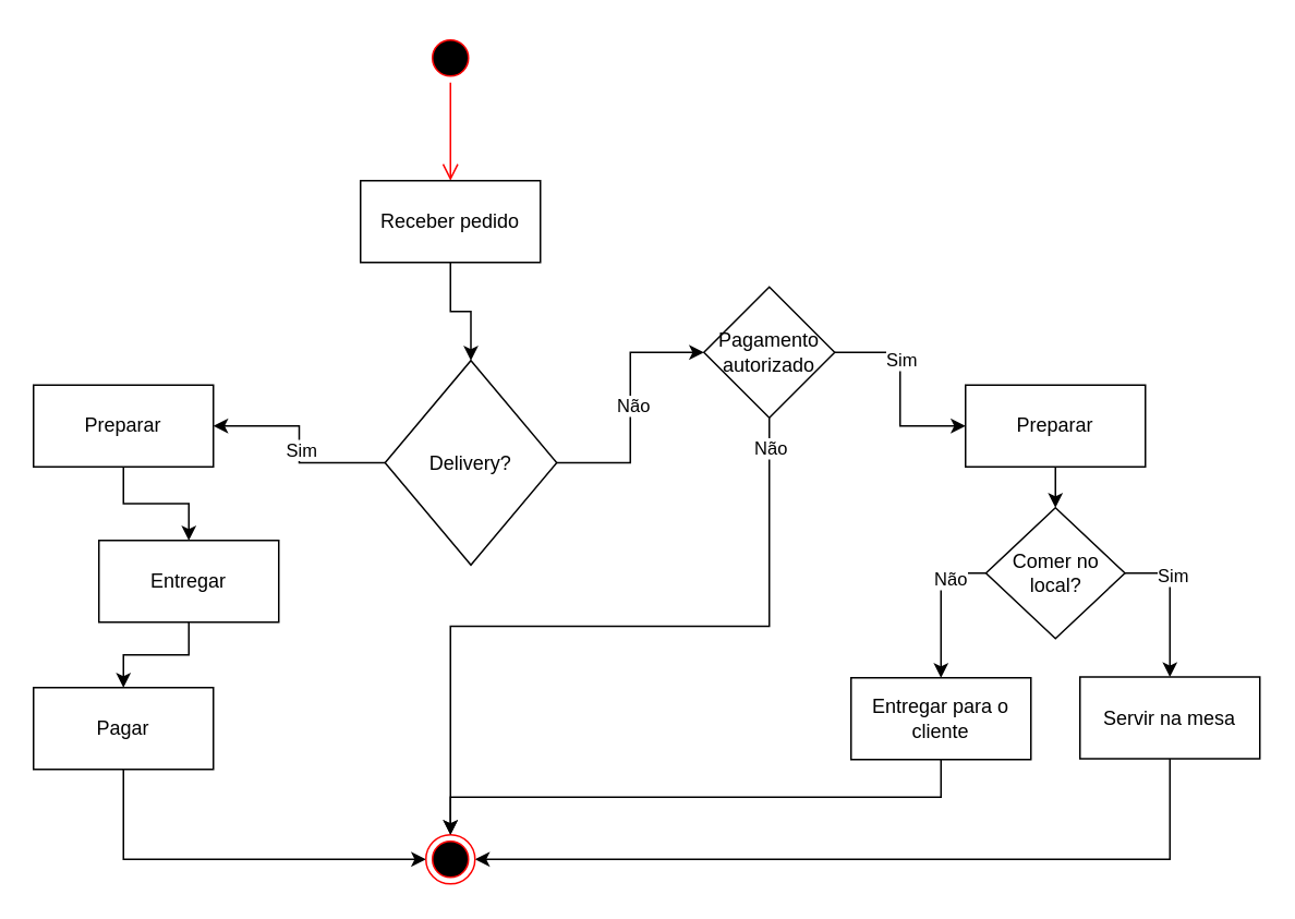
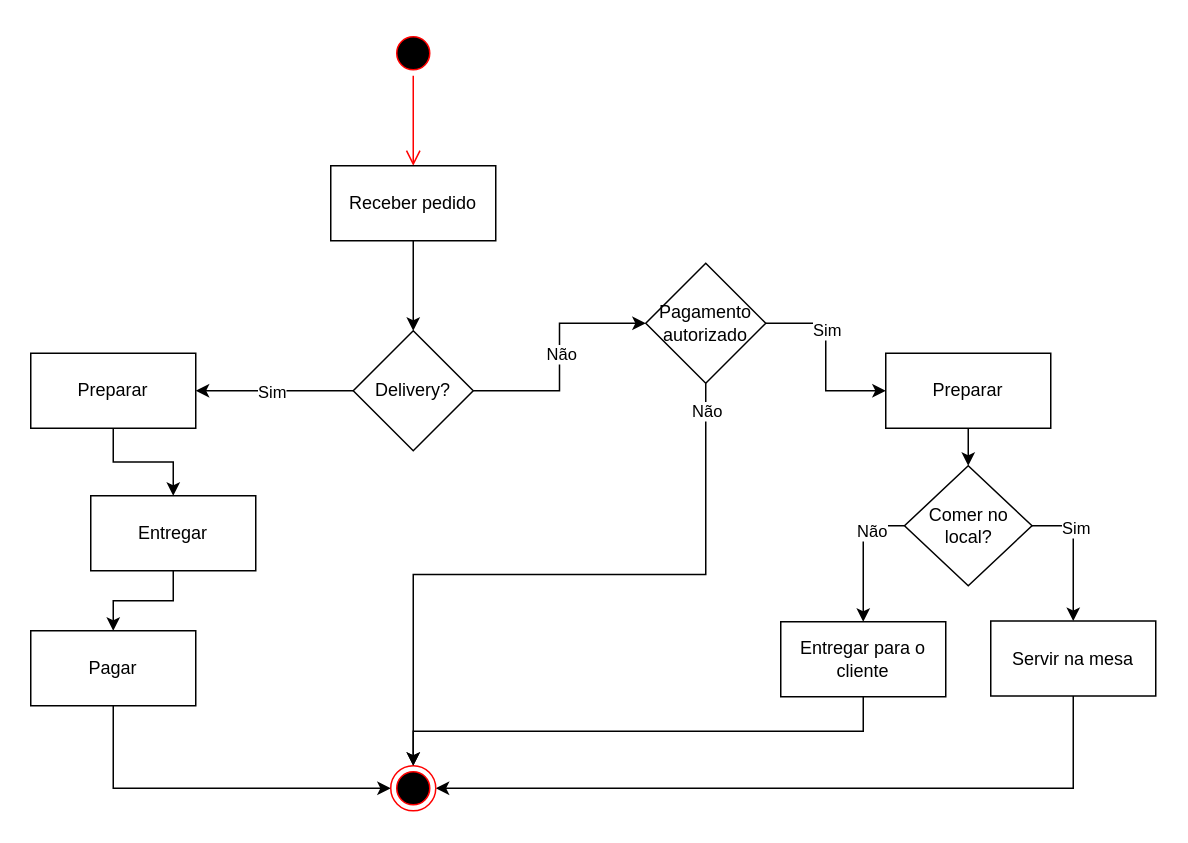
  <mxCell id="0" />
  <mxCell id="1" parent="0" />
  <mxCell id="2" value="" style="ellipse;html=1;shape=startState;fillColor=#000000;strokeColor=#ff0000;" parent="1" vertex="1"><mxGeometry x="260" y="20" width="30" height="30" as="geometry" /></mxCell>
  <mxCell id="3" value="" style="edgeStyle=orthogonalEdgeStyle;html=1;verticalAlign=bottom;endArrow=open;endSize=8;strokeColor=#ff0000;rounded=0;" parent="1" source="2" edge="1"><mxGeometry relative="1" as="geometry"><mxPoint x="275" y="110" as="targetPoint" /></mxGeometry></mxCell>
  <mxCell id="4" style="edgeStyle=orthogonalEdgeStyle;rounded=0;orthogonalLoop=1;jettySize=auto;html=1;exitX=0.5;exitY=1;exitDx=0;exitDy=0;entryX=0.5;entryY=0;entryDx=0;entryDy=0;" parent="1" source="5" target="10" edge="1"><mxGeometry relative="1" as="geometry" /></mxCell>
  <mxCell id="5" value="Receber pedido" style="html=1;whiteSpace=wrap;" parent="1" vertex="1"><mxGeometry x="220" y="110" width="110" height="50" as="geometry" /></mxCell>
  <mxCell id="6" style="edgeStyle=orthogonalEdgeStyle;rounded=0;orthogonalLoop=1;jettySize=auto;html=1;exitX=1;exitY=0.5;exitDx=0;exitDy=0;entryX=0;entryY=0.5;entryDx=0;entryDy=0;" parent="1" source="10" edge="1" target="33"><mxGeometry relative="1" as="geometry"><mxPoint x="440" y="260" as="targetPoint" /></mxGeometry></mxCell>
  <mxCell id="7" value="Não" style="edgeLabel;html=1;align=center;verticalAlign=middle;resizable=0;points=[];" parent="6" vertex="1" connectable="0"><mxGeometry x="0.009" y="-1" relative="1" as="geometry"><mxPoint y="-1" as="offset" /></mxGeometry></mxCell>
  <mxCell id="8" style="edgeStyle=orthogonalEdgeStyle;rounded=0;orthogonalLoop=1;jettySize=auto;html=1;exitX=0;exitY=0.5;exitDx=0;exitDy=0;entryX=1;entryY=0.5;entryDx=0;entryDy=0;" parent="1" source="10" target="12" edge="1"><mxGeometry relative="1" as="geometry" /></mxCell>
  <mxCell id="9" value="Sim" style="edgeLabel;html=1;align=center;verticalAlign=middle;resizable=0;points=[];" parent="8" vertex="1" connectable="0"><mxGeometry x="0.009" y="-3" relative="1" as="geometry"><mxPoint x="-2" y="3" as="offset" /></mxGeometry></mxCell>
- <mxCell id="10" value="Delivery?" style="rhombus;whiteSpace=wrap;html=1;" parent="1" vertex="1"><mxGeometry x="235" y="220" width="105" height="125" as="geometry" /></mxCell>
+ <mxCell id="10" value="Delivery?" style="rhombus;whiteSpace=wrap;html=1;" parent="1" vertex="1"><mxGeometry x="235" y="220" width="80" height="80" as="geometry" /></mxCell>
  <mxCell id="11" style="edgeStyle=orthogonalEdgeStyle;rounded=0;orthogonalLoop=1;jettySize=auto;html=1;exitX=0.5;exitY=1;exitDx=0;exitDy=0;entryX=0.5;entryY=0;entryDx=0;entryDy=0;" edge="1" parent="1" source="12" target="25"><mxGeometry relative="1" as="geometry" /></mxCell>
  <mxCell id="12" value="Preparar" style="html=1;whiteSpace=wrap;" parent="1" vertex="1"><mxGeometry x="20" y="235" width="110" height="50" as="geometry" /></mxCell>
  <mxCell id="13" style="edgeStyle=orthogonalEdgeStyle;rounded=0;orthogonalLoop=1;jettySize=auto;html=1;exitX=1;exitY=0.5;exitDx=0;exitDy=0;entryX=0.5;entryY=0;entryDx=0;entryDy=0;" parent="1" source="17" target="21" edge="1"><mxGeometry relative="1" as="geometry"><mxPoint x="695" y="420" as="targetPoint" /></mxGeometry></mxCell>
  <mxCell id="14" value="Sim" style="edgeLabel;html=1;align=center;verticalAlign=middle;resizable=0;points=[];" parent="13" vertex="1" connectable="0"><mxGeometry x="-0.385" y="1" relative="1" as="geometry"><mxPoint y="1" as="offset" /></mxGeometry></mxCell>
  <mxCell id="15" style="edgeStyle=orthogonalEdgeStyle;rounded=0;orthogonalLoop=1;jettySize=auto;html=1;exitX=0;exitY=0.5;exitDx=0;exitDy=0;entryX=0.5;entryY=0;entryDx=0;entryDy=0;" edge="1" parent="1" source="17" target="23"><mxGeometry relative="1" as="geometry" /></mxCell>
  <mxCell id="16" value="Não" style="edgeLabel;html=1;align=center;verticalAlign=middle;resizable=0;points=[];" vertex="1" connectable="0" parent="15"><mxGeometry x="-0.53" y="3" relative="1" as="geometry"><mxPoint as="offset" /></mxGeometry></mxCell>
  <mxCell id="17" value="Comer no&lt;div&gt;local?&lt;/div&gt;" style="rhombus;whiteSpace=wrap;html=1;" parent="1" vertex="1"><mxGeometry x="602.5" y="310" width="85" height="80" as="geometry" /></mxCell>
  <mxCell id="18" style="edgeStyle=orthogonalEdgeStyle;rounded=0;orthogonalLoop=1;jettySize=auto;html=1;exitX=0.5;exitY=1;exitDx=0;exitDy=0;entryX=0.5;entryY=0;entryDx=0;entryDy=0;" edge="1" parent="1" source="19" target="17"><mxGeometry relative="1" as="geometry" /></mxCell>
  <mxCell id="19" value="Preparar" style="html=1;whiteSpace=wrap;" parent="1" vertex="1"><mxGeometry x="590" y="235" width="110" height="50" as="geometry" /></mxCell>
  <mxCell id="20" style="edgeStyle=orthogonalEdgeStyle;rounded=0;orthogonalLoop=1;jettySize=auto;html=1;exitX=0.5;exitY=1;exitDx=0;exitDy=0;entryX=1;entryY=0.5;entryDx=0;entryDy=0;" edge="1" parent="1" source="21" target="28"><mxGeometry relative="1" as="geometry" /></mxCell>
  <mxCell id="21" value="Servir na mesa" style="html=1;whiteSpace=wrap;" vertex="1" parent="1"><mxGeometry x="660" y="413.5" width="110" height="50" as="geometry" /></mxCell>
  <mxCell id="22" style="edgeStyle=orthogonalEdgeStyle;rounded=0;orthogonalLoop=1;jettySize=auto;html=1;exitX=0.5;exitY=1;exitDx=0;exitDy=0;entryX=0.5;entryY=0;entryDx=0;entryDy=0;" edge="1" parent="1" source="23" target="28"><mxGeometry relative="1" as="geometry" /></mxCell>
  <mxCell id="23" value="Entregar para o cliente" style="html=1;whiteSpace=wrap;" vertex="1" parent="1"><mxGeometry x="520" y="414" width="110" height="50" as="geometry" /></mxCell>
  <mxCell id="24" style="edgeStyle=orthogonalEdgeStyle;rounded=0;orthogonalLoop=1;jettySize=auto;html=1;exitX=0.5;exitY=1;exitDx=0;exitDy=0;entryX=0.5;entryY=0;entryDx=0;entryDy=0;" edge="1" parent="1" source="25" target="27"><mxGeometry relative="1" as="geometry" /></mxCell>
  <mxCell id="25" value="Entregar" style="html=1;whiteSpace=wrap;" vertex="1" parent="1"><mxGeometry x="60" y="330" width="110" height="50" as="geometry" /></mxCell>
  <mxCell id="26" style="edgeStyle=orthogonalEdgeStyle;rounded=0;orthogonalLoop=1;jettySize=auto;html=1;exitX=0.5;exitY=1;exitDx=0;exitDy=0;entryX=0;entryY=0.5;entryDx=0;entryDy=0;" edge="1" parent="1" source="27" target="28"><mxGeometry relative="1" as="geometry" /></mxCell>
  <mxCell id="27" value="Pagar" style="html=1;whiteSpace=wrap;" vertex="1" parent="1"><mxGeometry x="20" y="420" width="110" height="50" as="geometry" /></mxCell>
  <mxCell id="28" value="" style="ellipse;html=1;shape=endState;fillColor=#000000;strokeColor=#ff0000;" vertex="1" parent="1"><mxGeometry x="260" y="510" width="30" height="30" as="geometry" /></mxCell>
  <mxCell id="29" style="edgeStyle=orthogonalEdgeStyle;rounded=0;orthogonalLoop=1;jettySize=auto;html=1;exitX=0.5;exitY=1;exitDx=0;exitDy=0;entryX=0.5;entryY=0;entryDx=0;entryDy=0;" edge="1" parent="1" source="33" target="28"><mxGeometry relative="1" as="geometry" /></mxCell>
  <mxCell id="30" value="Não" style="edgeLabel;html=1;align=center;verticalAlign=middle;resizable=0;points=[];" vertex="1" connectable="0" parent="29"><mxGeometry x="-0.92" relative="1" as="geometry"><mxPoint as="offset" /></mxGeometry></mxCell>
  <mxCell id="31" style="edgeStyle=orthogonalEdgeStyle;rounded=0;orthogonalLoop=1;jettySize=auto;html=1;exitX=1;exitY=0.5;exitDx=0;exitDy=0;entryX=0;entryY=0.5;entryDx=0;entryDy=0;" edge="1" parent="1" source="33" target="19"><mxGeometry relative="1" as="geometry" /></mxCell>
  <mxCell id="32" value="Sim" style="edgeLabel;html=1;align=center;verticalAlign=middle;resizable=0;points=[];" vertex="1" connectable="0" parent="31"><mxGeometry x="-0.3" relative="1" as="geometry"><mxPoint as="offset" /></mxGeometry></mxCell>
  <mxCell id="33" value="Pagamento autorizado" style="rhombus;whiteSpace=wrap;html=1;" vertex="1" parent="1"><mxGeometry x="430" y="175" width="80" height="80" as="geometry" /></mxCell>
